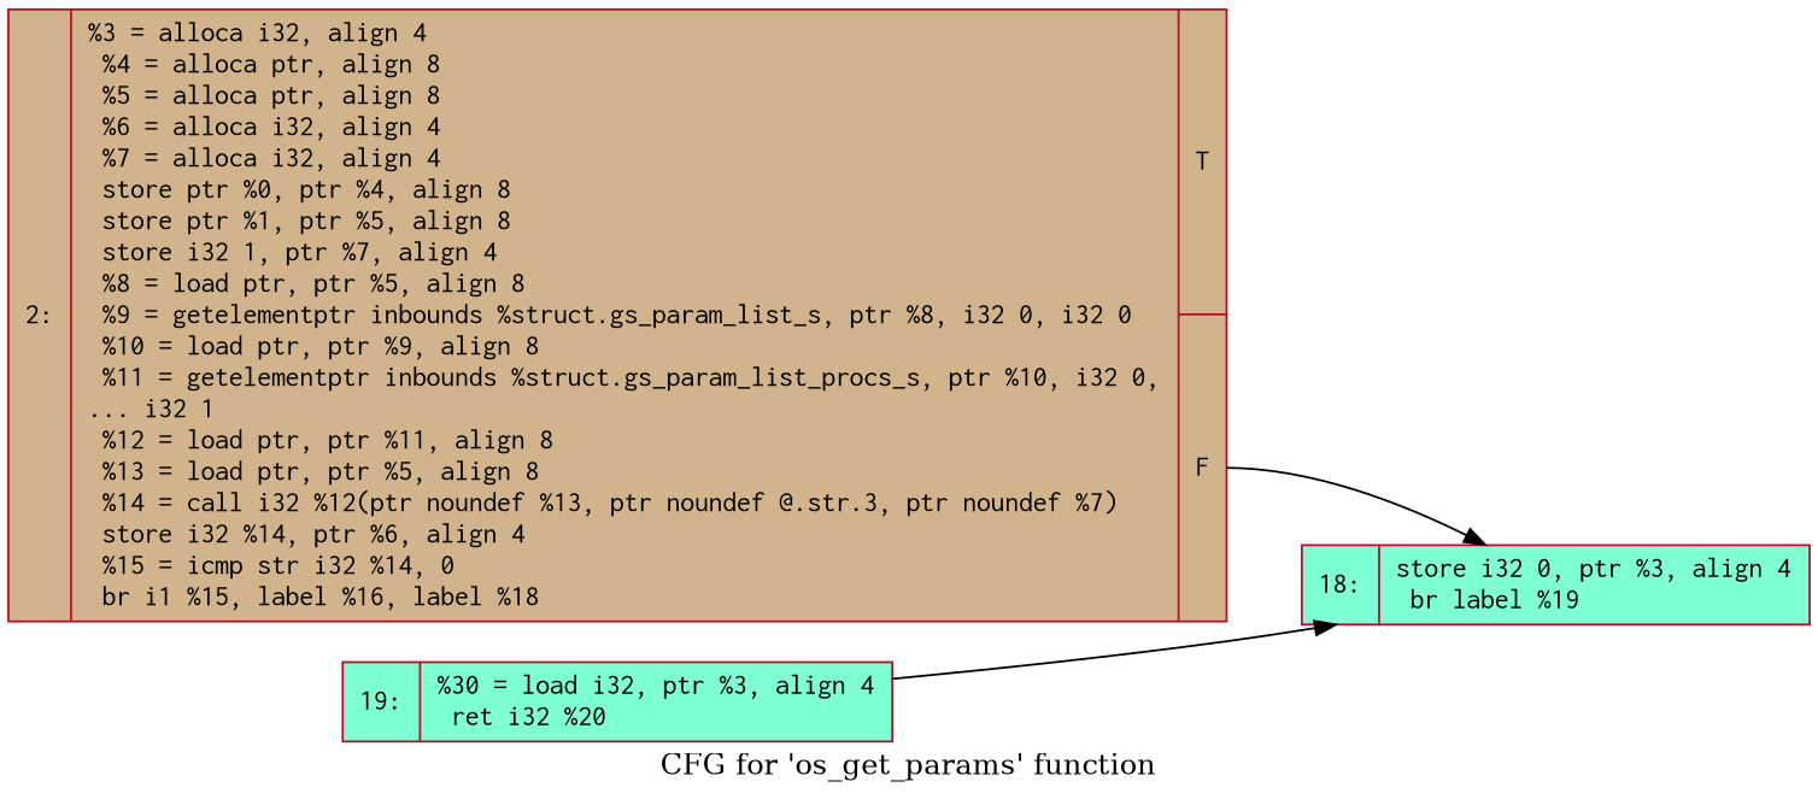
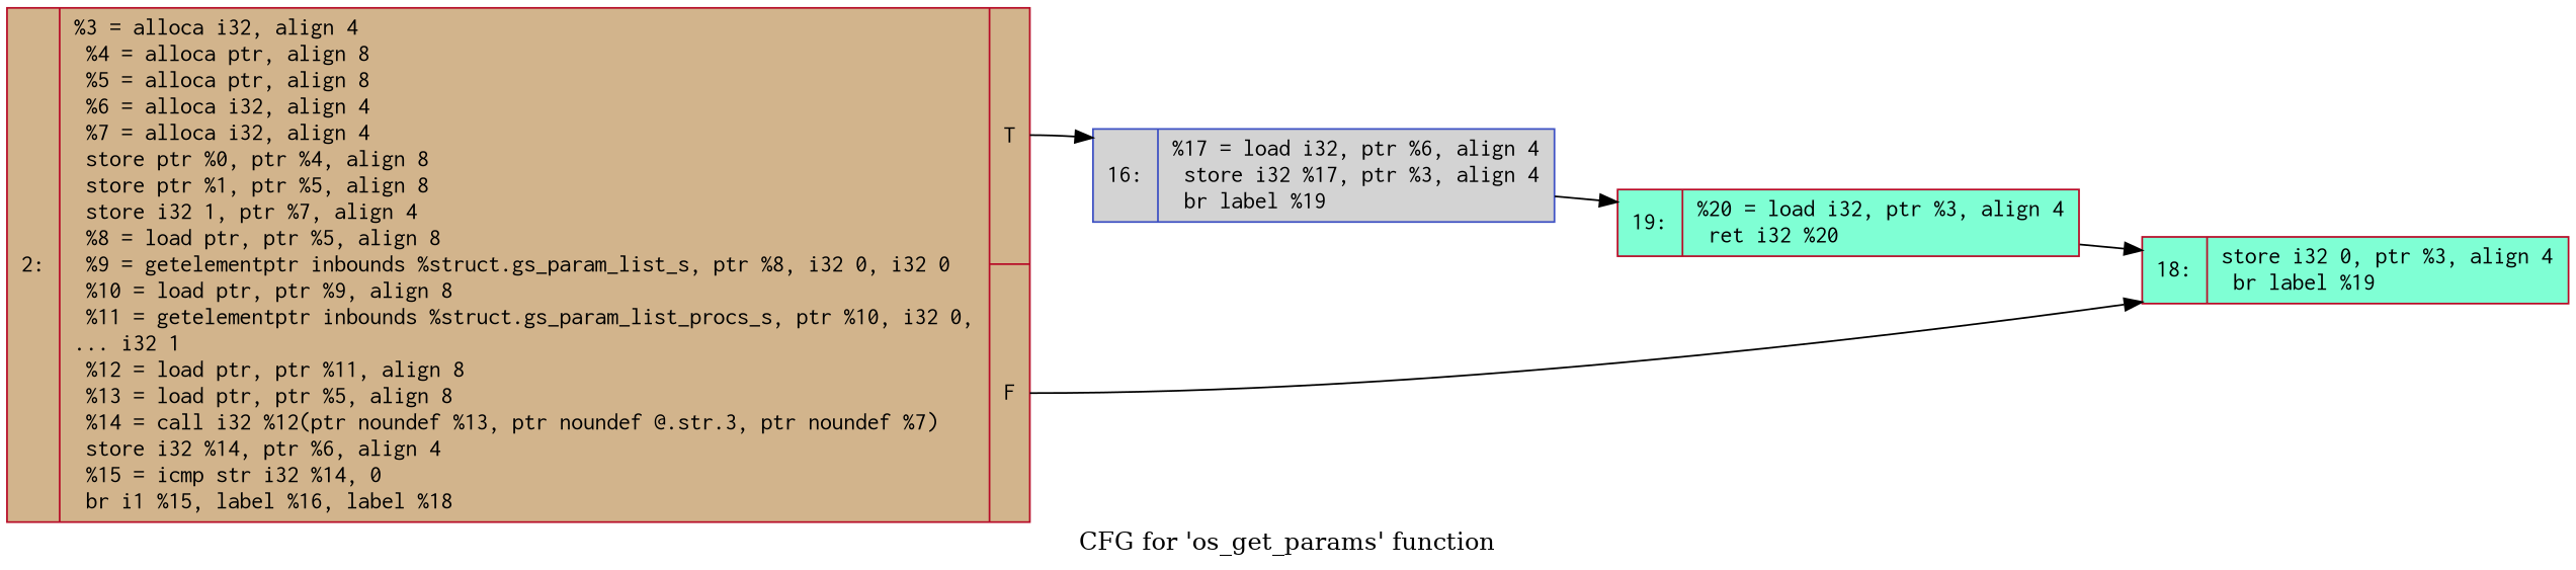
  digraph {
    label="CFG for 'os_get_params' function"
    rankdir=LR
    node [color="#b70d28ff" fillcolor=aquamarine fontname=Courier shape=record style=filled]
    n1 [fillcolor=tan label="{2:\l|  %3 = alloca i32, align 4\l  %4 = alloca ptr, align 8\l  %5 = alloca ptr, align 8\l  %6 = alloca i32, align 4\l  %7 = alloca i32, align 4\l  store ptr %0, ptr %4, align 8\l  store ptr %1, ptr %5, align 8\l  store i32 1, ptr %7, align 4\l  %8 = load ptr, ptr %5, align 8\l  %9 = getelementptr inbounds %struct.gs_param_list_s, ptr %8, i32 0, i32 0\l  %10 = load ptr, ptr %9, align 8\l  %11 = getelementptr inbounds %struct.gs_param_list_procs_s, ptr %10, i32 0,\l... i32 1\l  %12 = load ptr, ptr %11, align 8\l  %13 = load ptr, ptr %5, align 8\l  %14 = call i32 %12(ptr noundef %13, ptr noundef @.str.3, ptr noundef %7)\l  store i32 %14, ptr %6, align 4\l  %15 = icmp str i32 %14, 0\l  br i1 %15, label %16, label %18\l|{<s0>T|<s1>F}}"]
+   n2 [color="#3d50c3ff" fillcolor=lightgrey label="{16:\l|  %17 = load i32, ptr %6, align 4\l  store i32 %17, ptr %3, align 4\l  br label %19\l}"]
    n3 [label="{18:\l|  store i32 0, ptr %3, align 4\l  br label %19\l}"]
-   n4 [label="{19:\l|  %30 = load i32, ptr %3, align 4\l  ret i32 %20\l}"]
+   n4 [label="{19:\l|  %20 = load i32, ptr %3, align 4\l  ret i32 %20\l}"]
+   n1 -> n2 [tailport=s0]
    n1 -> n3 [tailport=s1]
+   n2 -> n4
    n4 -> n3
  }
